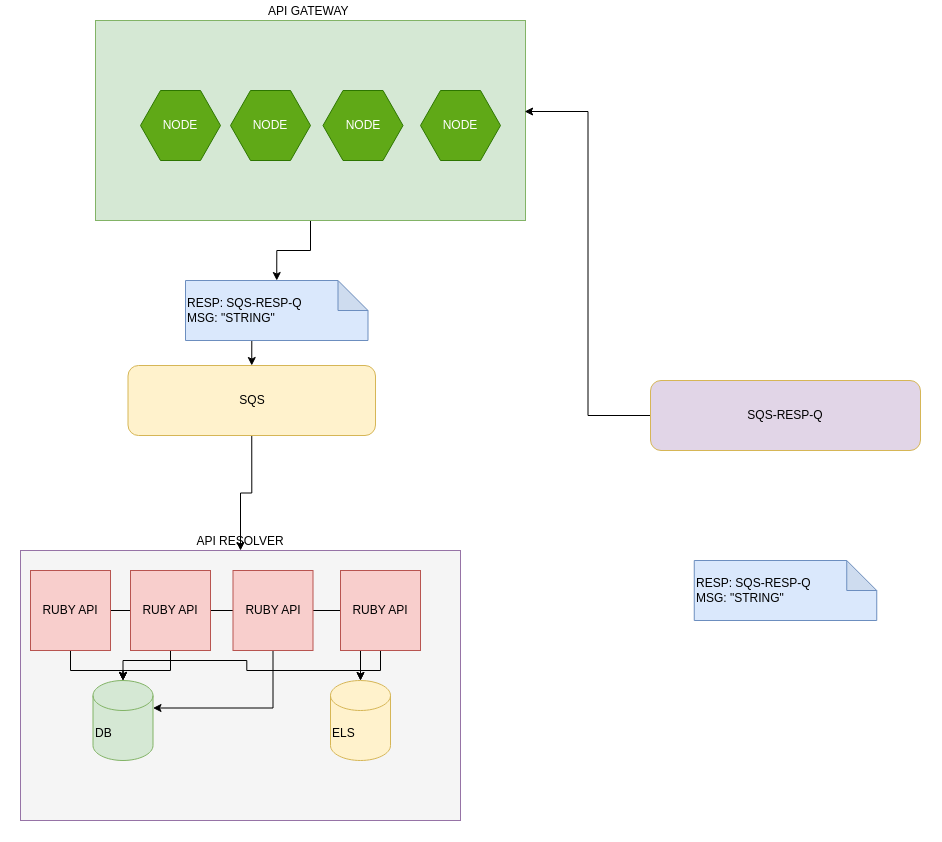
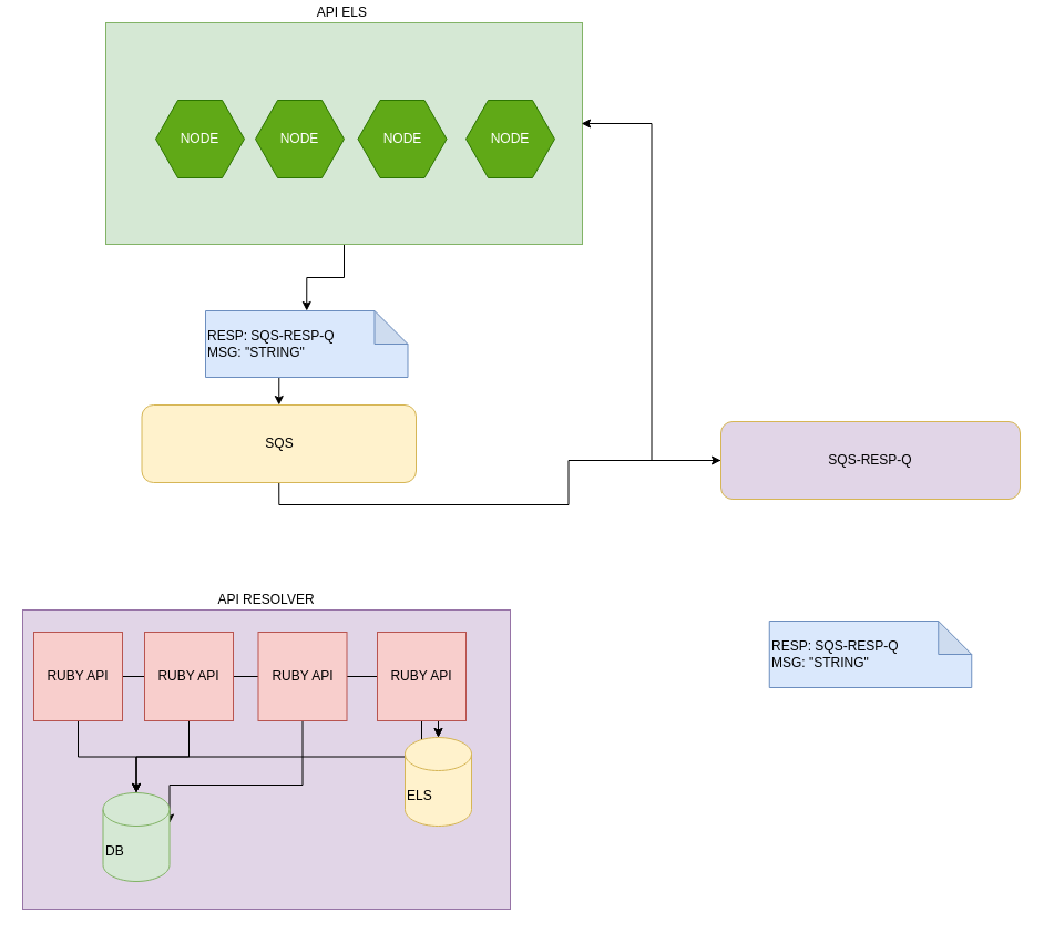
  <mxCell id="0" />
  <mxCell id="1" parent="0" />
  <mxCell id="2" style="edgeStyle=orthogonalEdgeStyle;rounded=0;orthogonalLoop=1;jettySize=auto;html=1;entryX=0.5;entryY=0;entryDx=0;entryDy=0;entryPerimeter=0;" edge="1" parent="1" source="3" target="22"><mxGeometry relative="1" as="geometry" /></mxCell>
- <mxCell id="3" value="API GATEWAY&amp;nbsp;" style="rounded=0;whiteSpace=wrap;html=1;fillColor=#d5e8d4;strokeColor=#82b366;labelPosition=center;verticalLabelPosition=top;align=center;verticalAlign=bottom;" vertex="1" parent="1"><mxGeometry x="95" y="20" width="430" height="200" as="geometry" /></mxCell>
+ <mxCell id="3" value="API ELS&amp;nbsp;" style="rounded=0;whiteSpace=wrap;html=1;fillColor=#d5e8d4;strokeColor=#82b366;labelPosition=center;verticalLabelPosition=top;align=center;verticalAlign=bottom;" vertex="1" parent="1"><mxGeometry x="95" y="20" width="430" height="200" as="geometry" /></mxCell>
  <mxCell id="4" value="NODE" style="shape=hexagon;perimeter=hexagonPerimeter2;whiteSpace=wrap;html=1;fixedSize=1;fillColor=#60a917;strokeColor=#2D7600;fontColor=#ffffff;" vertex="1" parent="1"><mxGeometry x="140" y="90" width="80" height="70" as="geometry" /></mxCell>
  <mxCell id="5" value="NODE" style="shape=hexagon;perimeter=hexagonPerimeter2;whiteSpace=wrap;html=1;fixedSize=1;fillColor=#60a917;strokeColor=#2D7600;fontColor=#ffffff;" vertex="1" parent="1"><mxGeometry x="230" y="90" width="80" height="70" as="geometry" /></mxCell>
  <mxCell id="6" value="NODE" style="shape=hexagon;perimeter=hexagonPerimeter2;whiteSpace=wrap;html=1;fixedSize=1;fillColor=#60a917;strokeColor=#2D7600;fontColor=#ffffff;" vertex="1" parent="1"><mxGeometry x="322.5" y="90" width="80" height="70" as="geometry" /></mxCell>
  <mxCell id="7" value="NODE" style="shape=hexagon;perimeter=hexagonPerimeter2;whiteSpace=wrap;html=1;fixedSize=1;fillColor=#60a917;strokeColor=#2D7600;fontColor=#ffffff;" vertex="1" parent="1"><mxGeometry x="420" y="90" width="80" height="70" as="geometry" /></mxCell>
- <mxCell id="8" value="API RESOLVER" style="rounded=0;whiteSpace=wrap;html=1;align=center;fillColor=#f5f5f5;strokeColor=#9673a6;labelPosition=center;verticalLabelPosition=top;verticalAlign=bottom;" vertex="1" parent="1"><mxGeometry x="20" y="550" width="440" height="270" as="geometry" /></mxCell>
+ <mxCell id="8" value="API RESOLVER" style="rounded=0;whiteSpace=wrap;html=1;align=center;fillColor=#e1d5e7;strokeColor=#9673a6;labelPosition=center;verticalLabelPosition=top;verticalAlign=bottom;" vertex="1" parent="1"><mxGeometry x="20" y="550" width="440" height="270" as="geometry" /></mxCell>
  <mxCell id="9" style="edgeStyle=orthogonalEdgeStyle;rounded=0;orthogonalLoop=1;jettySize=auto;html=1;" edge="1" parent="1" source="11" target="19"><mxGeometry relative="1" as="geometry" /></mxCell>
  <mxCell id="10" style="edgeStyle=orthogonalEdgeStyle;rounded=0;orthogonalLoop=1;jettySize=auto;html=1;" edge="1" parent="1" source="11" target="20"><mxGeometry relative="1" as="geometry" /></mxCell>
  <mxCell id="11" value="RUBY API" style="whiteSpace=wrap;html=1;aspect=fixed;align=center;fillColor=#f8cecc;strokeColor=#b85450;" vertex="1" parent="1"><mxGeometry x="30" y="570" width="80" height="80" as="geometry" /></mxCell>
  <mxCell id="12" style="edgeStyle=orthogonalEdgeStyle;rounded=0;orthogonalLoop=1;jettySize=auto;html=1;" edge="1" parent="1" source="13" target="19"><mxGeometry relative="1" as="geometry" /></mxCell>
  <mxCell id="13" value="RUBY API" style="whiteSpace=wrap;html=1;aspect=fixed;align=center;fillColor=#f8cecc;strokeColor=#b85450;" vertex="1" parent="1"><mxGeometry x="130" y="570" width="80" height="80" as="geometry" /></mxCell>
  <mxCell id="14" style="edgeStyle=orthogonalEdgeStyle;rounded=0;orthogonalLoop=1;jettySize=auto;html=1;entryX=1;entryY=0;entryDx=0;entryDy=27.5;entryPerimeter=0;" edge="1" parent="1" source="16" target="19"><mxGeometry relative="1" as="geometry"><Array as="points"><mxPoint x="273" y="708" /></Array></mxGeometry></mxCell>
  <mxCell id="15" style="edgeStyle=orthogonalEdgeStyle;rounded=0;orthogonalLoop=1;jettySize=auto;html=1;" edge="1" parent="1" source="16" target="20"><mxGeometry relative="1" as="geometry" /></mxCell>
  <mxCell id="16" value="RUBY API" style="whiteSpace=wrap;html=1;aspect=fixed;align=center;fillColor=#f8cecc;strokeColor=#b85450;" vertex="1" parent="1"><mxGeometry x="232.5" y="570" width="80" height="80" as="geometry" /></mxCell>
  <mxCell id="17" style="edgeStyle=orthogonalEdgeStyle;rounded=0;orthogonalLoop=1;jettySize=auto;html=1;exitX=0.5;exitY=1;exitDx=0;exitDy=0;" edge="1" parent="1" source="18" target="19"><mxGeometry relative="1" as="geometry" /></mxCell>
  <mxCell id="18" value="RUBY API" style="whiteSpace=wrap;html=1;aspect=fixed;align=center;fillColor=#f8cecc;strokeColor=#b85450;" vertex="1" parent="1"><mxGeometry x="340" y="570" width="80" height="80" as="geometry" /></mxCell>
- <mxCell id="19" value="DB" style="shape=cylinder3;whiteSpace=wrap;html=1;boundedLbl=1;backgroundOutline=1;size=15;align=left;fillColor=#d5e8d4;strokeColor=#82b366;" vertex="1" parent="1"><mxGeometry x="92.5" y="680" width="60" height="80" as="geometry" /></mxCell>
- <mxCell id="20" value="ELS" style="shape=cylinder3;whiteSpace=wrap;html=1;boundedLbl=1;backgroundOutline=1;size=15;align=left;fillColor=#fff2cc;strokeColor=#d6b656;" vertex="1" parent="1"><mxGeometry x="330" y="680" width="60" height="80" as="geometry" /></mxCell>
+ <mxCell id="19" value="DB" style="shape=cylinder3;whiteSpace=wrap;html=1;boundedLbl=1;backgroundOutline=1;size=15;align=left;fillColor=#d5e8d4;strokeColor=#82b366;" vertex="1" parent="1"><mxGeometry x="92.5" y="715" width="60" height="80" as="geometry" /></mxCell>
+ <mxCell id="20" value="ELS" style="shape=cylinder3;whiteSpace=wrap;html=1;boundedLbl=1;backgroundOutline=1;size=15;align=left;fillColor=#fff2cc;strokeColor=#d6b656;" vertex="1" parent="1"><mxGeometry x="365" y="665" width="60" height="80" as="geometry" /></mxCell>
  <mxCell id="21" style="edgeStyle=orthogonalEdgeStyle;rounded=0;orthogonalLoop=1;jettySize=auto;html=1;exitX=0.5;exitY=1;exitDx=0;exitDy=0;exitPerimeter=0;entryX=0.5;entryY=0;entryDx=0;entryDy=0;" edge="1" parent="1" source="22" target="24"><mxGeometry relative="1" as="geometry" /></mxCell>
  <mxCell id="22" value="RESP: SQS-RESP-Q&lt;br&gt;MSG: &quot;STRING&quot;" style="shape=note;whiteSpace=wrap;html=1;backgroundOutline=1;darkOpacity=0.05;align=left;fillColor=#dae8fc;strokeColor=#6c8ebf;" vertex="1" parent="1"><mxGeometry x="185" y="280" width="182.5" height="60" as="geometry" /></mxCell>
- <mxCell id="23" style="edgeStyle=orthogonalEdgeStyle;rounded=0;orthogonalLoop=1;jettySize=auto;html=1;exitX=0.5;exitY=1;exitDx=0;exitDy=0;entryX=0.5;entryY=0;entryDx=0;entryDy=0;" edge="1" parent="1" source="24" target="8"><mxGeometry relative="1" as="geometry" /></mxCell>
+ <mxCell id="23" style="edgeStyle=orthogonalEdgeStyle;rounded=0;orthogonalLoop=1;jettySize=auto;html=1;exitX=0.5;exitY=1;exitDx=0;exitDy=0;" edge="1" parent="1" source="24" target="26"><mxGeometry relative="1" as="geometry" /></mxCell>
  <mxCell id="24" value="SQS" style="rounded=1;whiteSpace=wrap;html=1;align=center;fillColor=#fff2cc;strokeColor=#d6b656;" vertex="1" parent="1"><mxGeometry x="127.5" y="365" width="247.5" height="70" as="geometry" /></mxCell>
  <mxCell id="25" style="edgeStyle=orthogonalEdgeStyle;rounded=0;orthogonalLoop=1;jettySize=auto;html=1;entryX=0.998;entryY=0.455;entryDx=0;entryDy=0;entryPerimeter=0;" edge="1" parent="1" source="26" target="3"><mxGeometry relative="1" as="geometry" /></mxCell>
  <mxCell id="26" value="SQS-RESP-Q" style="rounded=1;whiteSpace=wrap;html=1;align=center;fillColor=#e1d5e7;strokeColor=#d6b656;" vertex="1" parent="1"><mxGeometry x="650" y="380" width="270" height="70" as="geometry" /></mxCell>
  <mxCell id="27" value="RESP: SQS-RESP-Q&lt;br&gt;MSG: &quot;STRING&quot;" style="shape=note;whiteSpace=wrap;html=1;backgroundOutline=1;darkOpacity=0.05;align=left;fillColor=#dae8fc;strokeColor=#6c8ebf;" vertex="1" parent="1"><mxGeometry x="693.75" y="560" width="182.5" height="60" as="geometry" /></mxCell>
